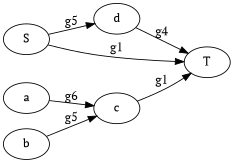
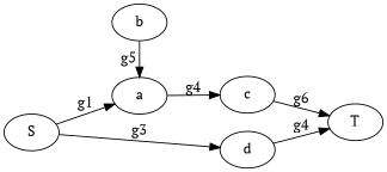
  digraph {
    fontname="PT Serif"
    rankdir=LR
    node [fontname="PT Serif"]
    edge [fontname="PT Serif"]
    S
    a
    b
    c
    d
    T
    subgraph sub_1 {
      rank=same
      S
    }
    subgraph sub_2 {
      rank=same
      a
      b
    }
    subgraph sub_3 {
      rank=same
      c
      d
    }
    subgraph sub_4 {
      rank=same
      T
    }
-   S -> T [label=g1]
-   S -> d [label=g5]
-   a -> c [label=g6]
-   b -> c [label=g5]
-   c -> T [label=g1]
+   S -> a [label=g1]
+   S -> d [label=g3]
+   a -> c [label=g4]
+   b -> a [label=g5]
+   c -> T [label=g6]
    d -> T [label=g4]
  }
